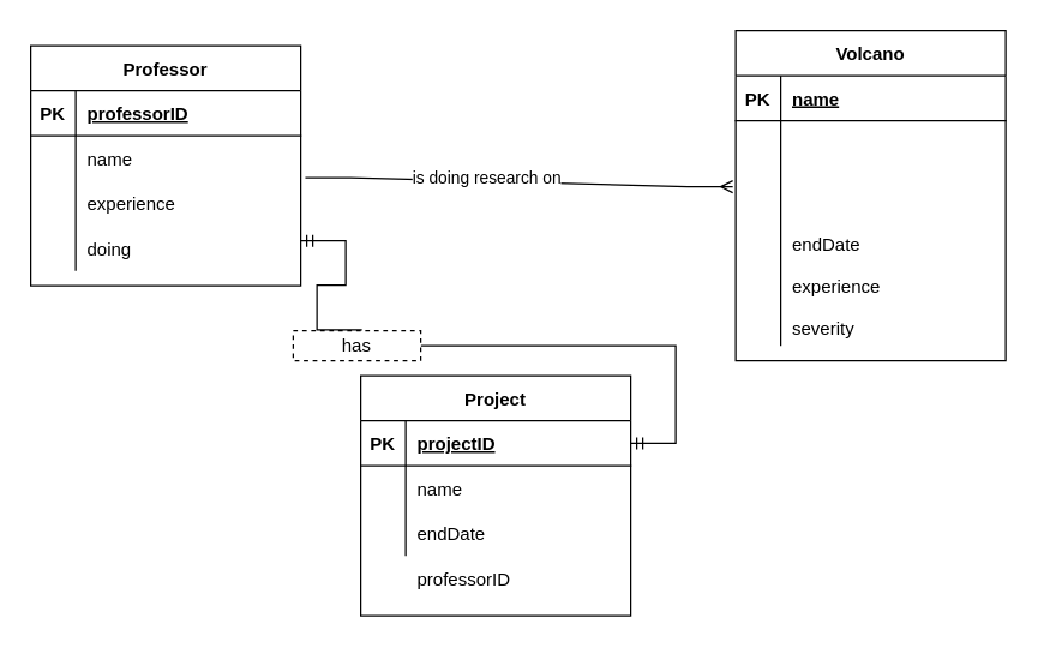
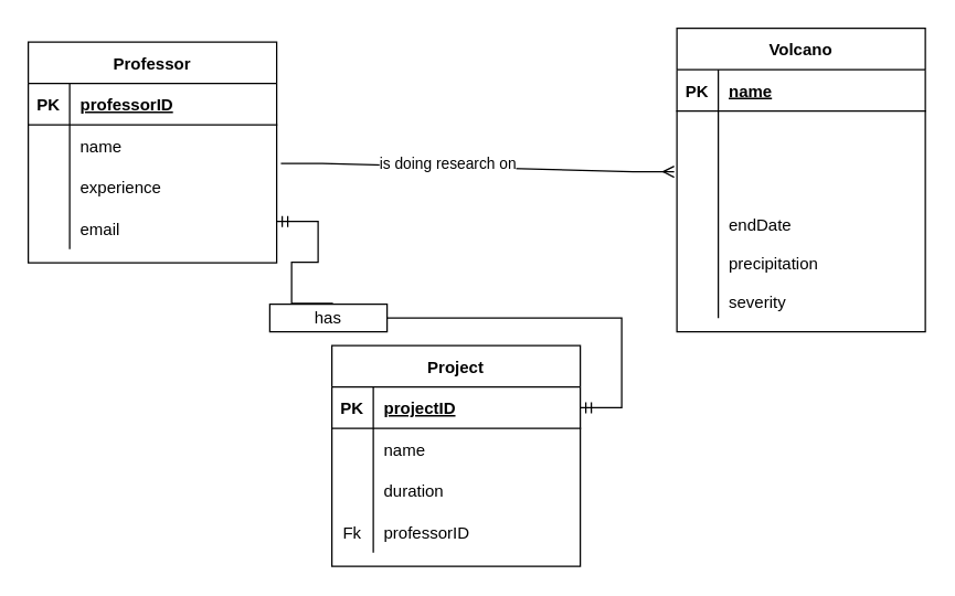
  <mxCell id="0" />
  <mxCell id="1" parent="0" />
  <mxCell id="2" value="Professor" style="shape=table;startSize=30;container=1;collapsible=1;childLayout=tableLayout;fixedRows=1;rowLines=0;fontStyle=1;align=center;resizeLast=1;" parent="1" vertex="1"><mxGeometry x="20" y="30" width="180" height="160" as="geometry" /></mxCell>
  <mxCell id="3" value="" style="shape=partialRectangle;collapsible=0;dropTarget=0;pointerEvents=0;fillColor=none;top=0;left=0;bottom=1;right=0;points=[[0,0.5],[1,0.5]];portConstraint=eastwest;" parent="2" vertex="1"><mxGeometry y="30" width="180" height="30" as="geometry" /></mxCell>
  <mxCell id="4" value="PK" style="shape=partialRectangle;connectable=0;fillColor=none;top=0;left=0;bottom=0;right=0;fontStyle=1;overflow=hidden;" parent="3" vertex="1"><mxGeometry width="30" height="30" as="geometry"><mxRectangle width="30" height="30" as="alternateBounds" /></mxGeometry></mxCell>
  <mxCell id="5" value="professorID" style="shape=partialRectangle;connectable=0;fillColor=none;top=0;left=0;bottom=0;right=0;align=left;spacingLeft=6;fontStyle=5;overflow=hidden;" parent="3" vertex="1"><mxGeometry x="30" width="150" height="30" as="geometry"><mxRectangle width="150" height="30" as="alternateBounds" /></mxGeometry></mxCell>
  <mxCell id="6" value="" style="shape=partialRectangle;collapsible=0;dropTarget=0;pointerEvents=0;fillColor=none;top=0;left=0;bottom=0;right=0;points=[[0,0.5],[1,0.5]];portConstraint=eastwest;" parent="2" vertex="1"><mxGeometry y="60" width="180" height="30" as="geometry" /></mxCell>
  <mxCell id="7" value="" style="shape=partialRectangle;connectable=0;fillColor=none;top=0;left=0;bottom=0;right=0;editable=1;overflow=hidden;" parent="6" vertex="1"><mxGeometry width="30" height="30" as="geometry"><mxRectangle width="30" height="30" as="alternateBounds" /></mxGeometry></mxCell>
  <mxCell id="8" value="name" style="shape=partialRectangle;connectable=0;fillColor=none;top=0;left=0;bottom=0;right=0;align=left;spacingLeft=6;overflow=hidden;" parent="6" vertex="1"><mxGeometry x="30" width="150" height="30" as="geometry"><mxRectangle width="150" height="30" as="alternateBounds" /></mxGeometry></mxCell>
  <mxCell id="9" value="" style="shape=partialRectangle;collapsible=0;dropTarget=0;pointerEvents=0;fillColor=none;top=0;left=0;bottom=0;right=0;points=[[0,0.5],[1,0.5]];portConstraint=eastwest;" parent="2" vertex="1"><mxGeometry y="90" width="180" height="30" as="geometry" /></mxCell>
  <mxCell id="10" value="" style="shape=partialRectangle;connectable=0;fillColor=none;top=0;left=0;bottom=0;right=0;editable=1;overflow=hidden;" parent="9" vertex="1"><mxGeometry width="30" height="30" as="geometry"><mxRectangle width="30" height="30" as="alternateBounds" /></mxGeometry></mxCell>
  <mxCell id="11" value="experience" style="shape=partialRectangle;connectable=0;fillColor=none;top=0;left=0;bottom=0;right=0;align=left;spacingLeft=6;overflow=hidden;" parent="9" vertex="1"><mxGeometry x="30" width="150" height="30" as="geometry"><mxRectangle width="150" height="30" as="alternateBounds" /></mxGeometry></mxCell>
  <mxCell id="12" value="" style="shape=partialRectangle;collapsible=0;dropTarget=0;pointerEvents=0;fillColor=none;top=0;left=0;bottom=0;right=0;points=[[0,0.5],[1,0.5]];portConstraint=eastwest;" parent="2" vertex="1"><mxGeometry y="120" width="180" height="30" as="geometry" /></mxCell>
  <mxCell id="13" value="" style="shape=partialRectangle;connectable=0;fillColor=none;top=0;left=0;bottom=0;right=0;editable=1;overflow=hidden;" parent="12" vertex="1"><mxGeometry width="30" height="30" as="geometry"><mxRectangle width="30" height="30" as="alternateBounds" /></mxGeometry></mxCell>
- <mxCell id="14" value="doing" style="shape=partialRectangle;connectable=0;fillColor=none;top=0;left=0;bottom=0;right=0;align=left;spacingLeft=6;overflow=hidden;" parent="12" vertex="1"><mxGeometry x="30" width="150" height="30" as="geometry"><mxRectangle width="150" height="30" as="alternateBounds" /></mxGeometry></mxCell>
+ <mxCell id="14" value="email" style="shape=partialRectangle;connectable=0;fillColor=none;top=0;left=0;bottom=0;right=0;align=left;spacingLeft=6;overflow=hidden;" parent="12" vertex="1"><mxGeometry x="30" width="150" height="30" as="geometry"><mxRectangle width="150" height="30" as="alternateBounds" /></mxGeometry></mxCell>
  <mxCell id="15" value="Volcano" style="shape=table;startSize=30;container=1;collapsible=1;childLayout=tableLayout;fixedRows=1;rowLines=0;fontStyle=1;align=center;resizeLast=1;" parent="1" vertex="1"><mxGeometry x="490" y="20" width="180" height="220" as="geometry" /></mxCell>
  <mxCell id="16" value="" style="shape=partialRectangle;collapsible=0;dropTarget=0;pointerEvents=0;fillColor=none;top=0;left=0;bottom=1;right=0;points=[[0,0.5],[1,0.5]];portConstraint=eastwest;" parent="15" vertex="1"><mxGeometry y="30" width="180" height="30" as="geometry" /></mxCell>
  <mxCell id="17" value="PK" style="shape=partialRectangle;connectable=0;fillColor=none;top=0;left=0;bottom=0;right=0;fontStyle=1;overflow=hidden;" parent="16" vertex="1"><mxGeometry width="30" height="30" as="geometry"><mxRectangle width="30" height="30" as="alternateBounds" /></mxGeometry></mxCell>
  <mxCell id="18" value="name" style="shape=partialRectangle;connectable=0;fillColor=none;top=0;left=0;bottom=0;right=0;align=left;spacingLeft=6;fontStyle=5;overflow=hidden;" parent="16" vertex="1"><mxGeometry x="30" width="150" height="30" as="geometry"><mxRectangle width="150" height="30" as="alternateBounds" /></mxGeometry></mxCell>
  <mxCell id="19" value="" style="shape=partialRectangle;collapsible=0;dropTarget=0;pointerEvents=0;fillColor=none;top=0;left=0;bottom=0;right=0;points=[[0,0.5],[1,0.5]];portConstraint=eastwest;" parent="15" vertex="1"><mxGeometry y="60" width="180" height="40" as="geometry" /></mxCell>
  <mxCell id="20" value="" style="shape=partialRectangle;connectable=0;fillColor=none;top=0;left=0;bottom=0;right=0;editable=1;overflow=hidden;" parent="19" vertex="1"><mxGeometry width="30" height="40" as="geometry"><mxRectangle width="30" height="40" as="alternateBounds" /></mxGeometry></mxCell>
  <mxCell id="21" value="" style="shape=partialRectangle;collapsible=0;dropTarget=0;pointerEvents=0;fillColor=none;top=0;left=0;bottom=0;right=0;points=[[0,0.5],[1,0.5]];portConstraint=eastwest;" parent="15" vertex="1"><mxGeometry y="100" width="180" height="30" as="geometry" /></mxCell>
  <mxCell id="22" value="" style="shape=partialRectangle;connectable=0;fillColor=none;top=0;left=0;bottom=0;right=0;editable=1;overflow=hidden;" parent="21" vertex="1"><mxGeometry width="30" height="30" as="geometry"><mxRectangle width="30" height="30" as="alternateBounds" /></mxGeometry></mxCell>
  <mxCell id="23" value="" style="shape=partialRectangle;collapsible=0;dropTarget=0;pointerEvents=0;fillColor=none;top=0;left=0;bottom=0;right=0;points=[[0,0.5],[1,0.5]];portConstraint=eastwest;" parent="15" vertex="1"><mxGeometry y="130" width="180" height="80" as="geometry" /></mxCell>
  <mxCell id="24" value="" style="shape=partialRectangle;connectable=0;fillColor=none;top=0;left=0;bottom=0;right=0;editable=1;overflow=hidden;" parent="23" vertex="1"><mxGeometry width="30" height="80" as="geometry"><mxRectangle width="30" height="80" as="alternateBounds" /></mxGeometry></mxCell>
- <mxCell id="25" value="endDate&#10;&#10;experience&#10;&#10;severity" style="shape=partialRectangle;connectable=0;fillColor=none;top=0;left=0;bottom=0;right=0;align=left;spacingLeft=6;overflow=hidden;" parent="23" vertex="1"><mxGeometry x="30" width="150" height="80" as="geometry"><mxRectangle width="150" height="80" as="alternateBounds" /></mxGeometry></mxCell>
+ <mxCell id="25" value="endDate&#10;&#10;precipitation&#10;&#10;severity" style="shape=partialRectangle;connectable=0;fillColor=none;top=0;left=0;bottom=0;right=0;align=left;spacingLeft=6;overflow=hidden;" parent="23" vertex="1"><mxGeometry x="30" width="150" height="80" as="geometry"><mxRectangle width="150" height="80" as="alternateBounds" /></mxGeometry></mxCell>
  <mxCell id="26" value="Project" style="shape=table;startSize=30;container=1;collapsible=1;childLayout=tableLayout;fixedRows=1;rowLines=0;fontStyle=1;align=center;resizeLast=1;" parent="1" vertex="1"><mxGeometry x="240" y="250" width="180" height="160" as="geometry" /></mxCell>
  <mxCell id="27" value="" style="shape=partialRectangle;collapsible=0;dropTarget=0;pointerEvents=0;fillColor=none;top=0;left=0;bottom=1;right=0;points=[[0,0.5],[1,0.5]];portConstraint=eastwest;" parent="26" vertex="1"><mxGeometry y="30" width="180" height="30" as="geometry" /></mxCell>
  <mxCell id="28" value="PK" style="shape=partialRectangle;connectable=0;fillColor=none;top=0;left=0;bottom=0;right=0;fontStyle=1;overflow=hidden;" parent="27" vertex="1"><mxGeometry width="30" height="30" as="geometry"><mxRectangle width="30" height="30" as="alternateBounds" /></mxGeometry></mxCell>
  <mxCell id="29" value="projectID" style="shape=partialRectangle;connectable=0;fillColor=none;top=0;left=0;bottom=0;right=0;align=left;spacingLeft=6;fontStyle=5;overflow=hidden;" parent="27" vertex="1"><mxGeometry x="30" width="150" height="30" as="geometry"><mxRectangle width="150" height="30" as="alternateBounds" /></mxGeometry></mxCell>
  <mxCell id="30" value="" style="shape=partialRectangle;collapsible=0;dropTarget=0;pointerEvents=0;fillColor=none;top=0;left=0;bottom=0;right=0;points=[[0,0.5],[1,0.5]];portConstraint=eastwest;" parent="26" vertex="1"><mxGeometry y="60" width="180" height="30" as="geometry" /></mxCell>
  <mxCell id="31" value="" style="shape=partialRectangle;connectable=0;fillColor=none;top=0;left=0;bottom=0;right=0;editable=1;overflow=hidden;" parent="30" vertex="1"><mxGeometry width="30" height="30" as="geometry"><mxRectangle width="30" height="30" as="alternateBounds" /></mxGeometry></mxCell>
  <mxCell id="32" value="name" style="shape=partialRectangle;connectable=0;fillColor=none;top=0;left=0;bottom=0;right=0;align=left;spacingLeft=6;overflow=hidden;" parent="30" vertex="1"><mxGeometry x="30" width="150" height="30" as="geometry"><mxRectangle width="150" height="30" as="alternateBounds" /></mxGeometry></mxCell>
  <mxCell id="33" value="" style="shape=partialRectangle;collapsible=0;dropTarget=0;pointerEvents=0;fillColor=none;top=0;left=0;bottom=0;right=0;points=[[0,0.5],[1,0.5]];portConstraint=eastwest;" parent="26" vertex="1"><mxGeometry y="90" width="180" height="30" as="geometry" /></mxCell>
  <mxCell id="34" value="" style="shape=partialRectangle;connectable=0;fillColor=none;top=0;left=0;bottom=0;right=0;editable=1;overflow=hidden;" parent="33" vertex="1"><mxGeometry width="30" height="30" as="geometry"><mxRectangle width="30" height="30" as="alternateBounds" /></mxGeometry></mxCell>
- <mxCell id="35" value="endDate" style="shape=partialRectangle;connectable=0;fillColor=none;top=0;left=0;bottom=0;right=0;align=left;spacingLeft=6;overflow=hidden;" parent="33" vertex="1"><mxGeometry x="30" width="150" height="30" as="geometry"><mxRectangle width="150" height="30" as="alternateBounds" /></mxGeometry></mxCell>
+ <mxCell id="35" value="duration" style="shape=partialRectangle;connectable=0;fillColor=none;top=0;left=0;bottom=0;right=0;align=left;spacingLeft=6;overflow=hidden;" parent="33" vertex="1"><mxGeometry x="30" width="150" height="30" as="geometry"><mxRectangle width="150" height="30" as="alternateBounds" /></mxGeometry></mxCell>
  <mxCell id="36" value="" style="shape=partialRectangle;collapsible=0;dropTarget=0;pointerEvents=0;fillColor=none;top=0;left=0;bottom=0;right=0;points=[[0,0.5],[1,0.5]];portConstraint=eastwest;" parent="26" vertex="1"><mxGeometry y="120" width="180" height="30" as="geometry" /></mxCell>
+ <mxCell id="37" value="Fk" style="shape=partialRectangle;connectable=0;fillColor=none;top=0;left=0;bottom=0;right=0;editable=1;overflow=hidden;" parent="36" vertex="1"><mxGeometry width="30" height="30" as="geometry"><mxRectangle width="30" height="30" as="alternateBounds" /></mxGeometry></mxCell>
  <mxCell id="38" value="professorID" style="shape=partialRectangle;connectable=0;fillColor=none;top=0;left=0;bottom=0;right=0;align=left;spacingLeft=6;overflow=hidden;" parent="36" vertex="1"><mxGeometry x="30" width="150" height="30" as="geometry"><mxRectangle width="150" height="30" as="alternateBounds" /></mxGeometry></mxCell>
  <mxCell id="39" value="" style="edgeStyle=entityRelationEdgeStyle;fontSize=12;html=1;endArrow=ERmandOne;startArrow=none;rounded=0;" parent="1" source="42" target="29" edge="1"><mxGeometry width="100" height="100" relative="1" as="geometry"><mxPoint x="200" y="160" as="sourcePoint" /><mxPoint x="300" y="60" as="targetPoint" /></mxGeometry></mxCell>
  <mxCell id="40" value="" style="edgeStyle=entityRelationEdgeStyle;fontSize=12;html=1;endArrow=ERmany;rounded=0;entryX=-0.011;entryY=0.133;entryDx=0;entryDy=0;entryPerimeter=0;exitX=1.017;exitY=0.933;exitDx=0;exitDy=0;exitPerimeter=0;" parent="1" source="6" target="21" edge="1"><mxGeometry width="100" height="100" relative="1" as="geometry"><mxPoint x="210" y="119" as="sourcePoint" /><mxPoint x="400" y="120" as="targetPoint" /></mxGeometry></mxCell>
  <mxCell id="41" value="is doing research on" style="edgeLabel;html=1;align=center;verticalAlign=middle;resizable=0;points=[];" parent="40" vertex="1" connectable="0"><mxGeometry x="-0.159" y="3" relative="1" as="geometry"><mxPoint as="offset" /></mxGeometry></mxCell>
- <mxCell id="42" value="has" style="whiteSpace=wrap;html=1;dashed=1;" parent="1" vertex="1"><mxGeometry x="195" y="220" width="85" height="20" as="geometry" /></mxCell>
+ <mxCell id="42" value="has" style="whiteSpace=wrap;html=1;" parent="1" vertex="1"><mxGeometry x="195" y="220" width="85" height="20" as="geometry" /></mxCell>
  <mxCell id="43" value="" style="edgeStyle=entityRelationEdgeStyle;fontSize=12;html=1;endArrow=none;startArrow=ERmandOne;rounded=0;entryX=0.539;entryY=-0.031;entryDx=0;entryDy=0;entryPerimeter=0;" parent="1" target="42" edge="1"><mxGeometry width="100" height="100" relative="1" as="geometry"><mxPoint x="200" y="160" as="sourcePoint" /><mxPoint x="337.02" y="245.04" as="targetPoint" /></mxGeometry></mxCell>
